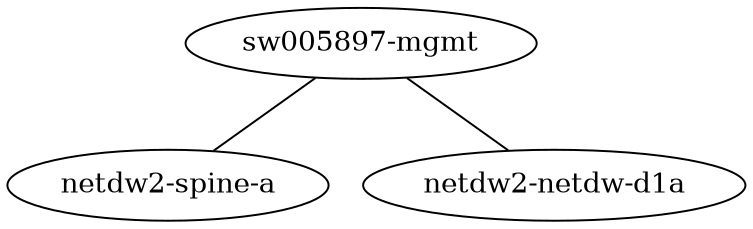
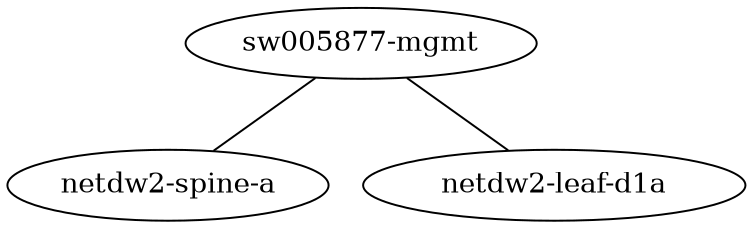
  graph {
    hostidtype=hostname
    version="1:0"
    edge [headport=eth0]
-   "sw005897-mgmt"
+   "sw005897-mgmt" [label="sw005877-mgmt"]
    "netdw2-spine-a"
-   "netdw2-leaf-d1a" [label="netdw2-netdw-d1a"]
+   "netdw2-leaf-d1a"
    "sw005897-mgmt" -- "netdw2-spine-a" [tailport=40]
    "sw005897-mgmt" -- "netdw2-leaf-d1a" [tailport=38]
  }
